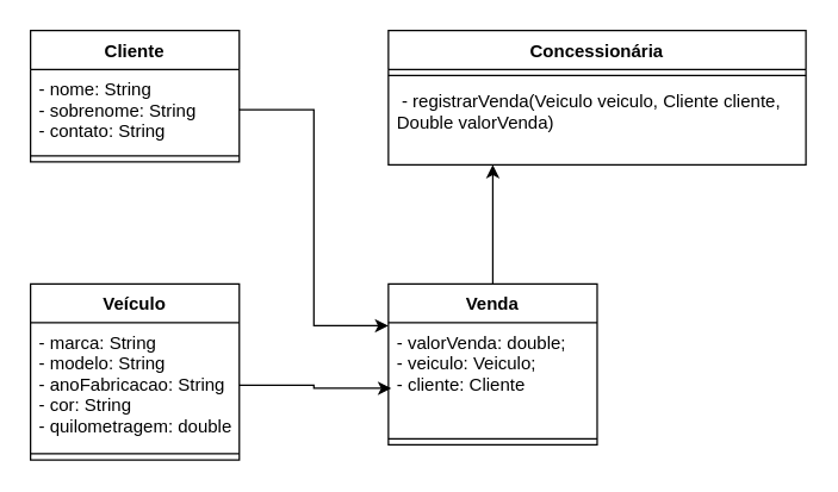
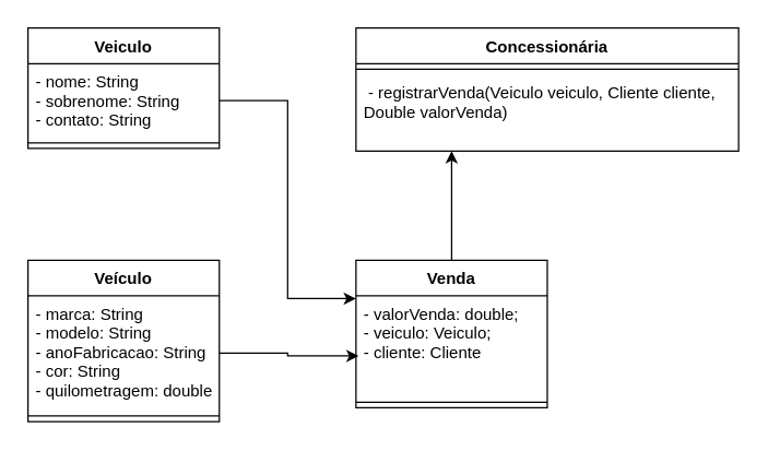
  <mxCell id="0" />
  <mxCell id="1" parent="0" />
  <mxCell id="2" value="Veículo" style="swimlane;fontStyle=1;align=center;verticalAlign=top;childLayout=stackLayout;horizontal=1;startSize=26;horizontalStack=0;resizeParent=1;resizeParentMax=0;resizeLast=0;collapsible=1;marginBottom=0;" vertex="1" parent="1"><mxGeometry x="20" y="190" width="140" height="118" as="geometry" /></mxCell>
  <mxCell id="3" value="- marca: String&#10;- modelo: String&#10;- anoFabricacao: String&#10;- cor: String&#10;- quilometragem: double &#10;" style="text;strokeColor=none;fillColor=none;align=left;verticalAlign=top;spacingLeft=4;spacingRight=4;overflow=hidden;rotatable=0;points=[[0,0.5],[1,0.5]];portConstraint=eastwest;" vertex="1" parent="2"><mxGeometry y="26" width="140" height="84" as="geometry" /></mxCell>
  <mxCell id="4" value="" style="line;strokeWidth=1;fillColor=none;align=left;verticalAlign=middle;spacingTop=-1;spacingLeft=3;spacingRight=3;rotatable=0;labelPosition=right;points=[];portConstraint=eastwest;" vertex="1" parent="2"><mxGeometry y="110" width="140" height="8" as="geometry" /></mxCell>
- <mxCell id="5" value="Cliente&#10;" style="swimlane;fontStyle=1;align=center;verticalAlign=top;childLayout=stackLayout;horizontal=1;startSize=26;horizontalStack=0;resizeParent=1;resizeParentMax=0;resizeLast=0;collapsible=1;marginBottom=0;" vertex="1" parent="1"><mxGeometry x="20" y="20" width="140" height="88" as="geometry" /></mxCell>
+ <mxCell id="5" value="Veiculo&#10;" style="swimlane;fontStyle=1;align=center;verticalAlign=top;childLayout=stackLayout;horizontal=1;startSize=26;horizontalStack=0;resizeParent=1;resizeParentMax=0;resizeLast=0;collapsible=1;marginBottom=0;" vertex="1" parent="1"><mxGeometry x="20" y="20" width="140" height="88" as="geometry" /></mxCell>
  <mxCell id="6" value="- nome: String&#10;- sobrenome: String&#10;- contato: String&#10;" style="text;strokeColor=none;fillColor=none;align=left;verticalAlign=top;spacingLeft=4;spacingRight=4;overflow=hidden;rotatable=0;points=[[0,0.5],[1,0.5]];portConstraint=eastwest;" vertex="1" parent="5"><mxGeometry y="26" width="140" height="54" as="geometry" /></mxCell>
  <mxCell id="7" value="" style="line;strokeWidth=1;fillColor=none;align=left;verticalAlign=middle;spacingTop=-1;spacingLeft=3;spacingRight=3;rotatable=0;labelPosition=right;points=[];portConstraint=eastwest;" vertex="1" parent="5"><mxGeometry y="80" width="140" height="8" as="geometry" /></mxCell>
  <mxCell id="8" value="Concessionária&#10;" style="swimlane;fontStyle=1;align=center;verticalAlign=top;childLayout=stackLayout;horizontal=1;startSize=26;horizontalStack=0;resizeParent=1;resizeParentMax=0;resizeLast=0;collapsible=1;marginBottom=0;" vertex="1" parent="1"><mxGeometry x="260" y="20" width="280" height="90" as="geometry" /></mxCell>
  <mxCell id="9" value="" style="line;strokeWidth=1;fillColor=none;align=left;verticalAlign=middle;spacingTop=-1;spacingLeft=3;spacingRight=3;rotatable=0;labelPosition=right;points=[];portConstraint=eastwest;" vertex="1" parent="8"><mxGeometry y="26" width="280" height="8" as="geometry" /></mxCell>
  <mxCell id="10" value=" - registrarVenda(Veiculo veiculo, Cliente cliente,&#10;Double valorVenda)" style="text;strokeColor=none;fillColor=none;align=left;verticalAlign=top;spacingLeft=4;spacingRight=4;overflow=hidden;rotatable=0;points=[[0,0.5],[1,0.5]];portConstraint=eastwest;" vertex="1" parent="8"><mxGeometry y="34" width="280" height="56" as="geometry" /></mxCell>
  <mxCell id="11" style="edgeStyle=orthogonalEdgeStyle;rounded=0;orthogonalLoop=1;jettySize=auto;html=1;" edge="1" parent="1" source="12"><mxGeometry relative="1" as="geometry"><mxPoint x="330" y="110" as="targetPoint" /></mxGeometry></mxCell>
  <mxCell id="12" value="Venda&#10;" style="swimlane;fontStyle=1;align=center;verticalAlign=top;childLayout=stackLayout;horizontal=1;startSize=26;horizontalStack=0;resizeParent=1;resizeParentMax=0;resizeLast=0;collapsible=1;marginBottom=0;" vertex="1" parent="1"><mxGeometry x="260" y="190" width="140" height="108" as="geometry" /></mxCell>
  <mxCell id="13" value="- valorVenda: double;&#10;- veiculo: Veiculo;&#10;- cliente: Cliente" style="text;strokeColor=none;fillColor=none;align=left;verticalAlign=top;spacingLeft=4;spacingRight=4;overflow=hidden;rotatable=0;points=[[0,0.5],[1,0.5]];portConstraint=eastwest;" vertex="1" parent="12"><mxGeometry y="26" width="140" height="74" as="geometry" /></mxCell>
  <mxCell id="14" value="" style="line;strokeWidth=1;fillColor=none;align=left;verticalAlign=middle;spacingTop=-1;spacingLeft=3;spacingRight=3;rotatable=0;labelPosition=right;points=[];portConstraint=eastwest;" vertex="1" parent="12"><mxGeometry y="100" width="140" height="8" as="geometry" /></mxCell>
  <mxCell id="15" style="edgeStyle=orthogonalEdgeStyle;rounded=0;orthogonalLoop=1;jettySize=auto;html=1;entryX=0;entryY=0.027;entryDx=0;entryDy=0;entryPerimeter=0;" edge="1" parent="1" source="6" target="13"><mxGeometry relative="1" as="geometry" /></mxCell>
  <mxCell id="16" style="edgeStyle=orthogonalEdgeStyle;rounded=0;orthogonalLoop=1;jettySize=auto;html=1;entryX=0.014;entryY=0.595;entryDx=0;entryDy=0;entryPerimeter=0;" edge="1" parent="1" source="3" target="13"><mxGeometry relative="1" as="geometry"><mxPoint x="250" y="258" as="targetPoint" /></mxGeometry></mxCell>
